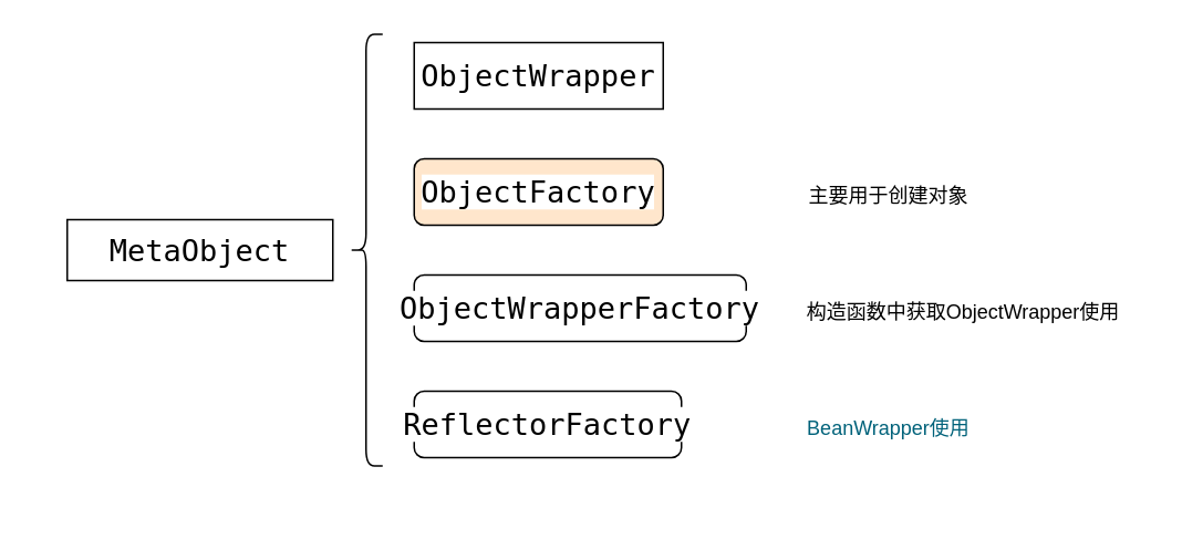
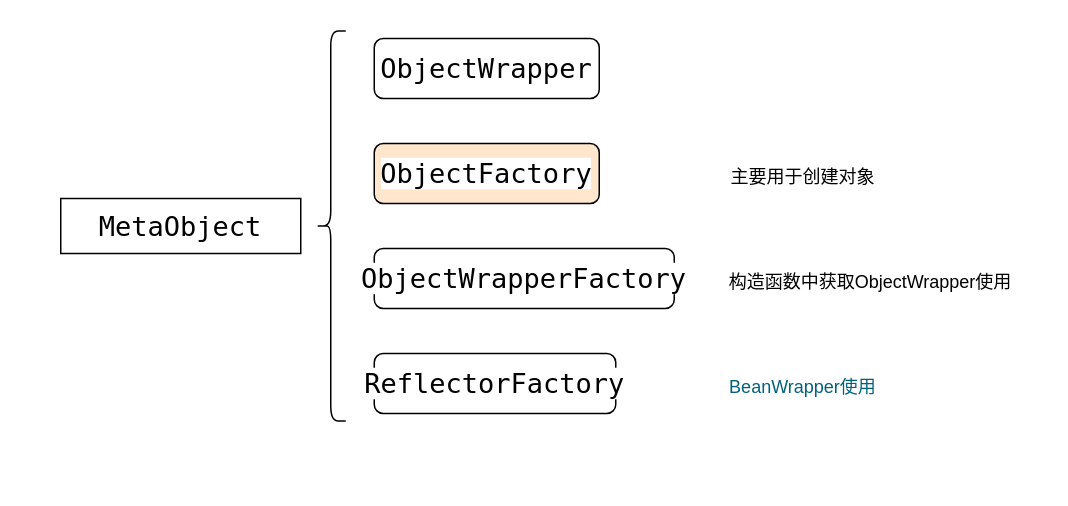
  <mxCell id="0" />
  <mxCell id="1" parent="0" />
  <mxCell id="2" value="" style="group" parent="1" vertex="1" connectable="0"><mxGeometry x="20" y="55" width="210" height="260" as="geometry" /></mxCell>
  <mxCell id="3" value="&lt;pre style=&quot;background-color:#ffffff;color:#080808;font-family:'JetBrains Mono',monospace;font-size:13.5pt;&quot;&gt;&lt;pre style=&quot;font-family: &amp;quot;JetBrains Mono&amp;quot;, monospace; font-size: 13.5pt;&quot;&gt;&lt;span style=&quot;color:#000000;&quot;&gt;MetaObject&lt;/span&gt;&lt;/pre&gt;&lt;/pre&gt;" style="whiteSpace=wrap;html=1;fontSize=12;glass=0;strokeWidth=1;shadow=0;rounded=0;" parent="2" vertex="1"><mxGeometry x="20" y="76.67" width="160" height="36.67" as="geometry" /></mxCell>
  <mxCell id="4" value="" style="shape=curlyBracket;whiteSpace=wrap;html=1;rounded=1;" parent="2" vertex="1"><mxGeometry x="190" y="-34.99" width="20" height="260" as="geometry" /></mxCell>
- <mxCell id="5" value="&lt;pre style=&quot;background-color:#ffffff;color:#080808;font-family:'JetBrains Mono',monospace;font-size:13.5pt;&quot;&gt;&lt;span style=&quot;color:#000000;&quot;&gt;ObjectWrapper&lt;/span&gt;&lt;/pre&gt;" style="whiteSpace=wrap;html=1;rounded=0;" parent="1" vertex="1"><mxGeometry x="249" y="25" width="150" height="40" as="geometry" /></mxCell>
+ <mxCell id="5" value="&lt;pre style=&quot;background-color:#ffffff;color:#080808;font-family:'JetBrains Mono',monospace;font-size:13.5pt;&quot;&gt;&lt;span style=&quot;color:#000000;&quot;&gt;ObjectWrapper&lt;/span&gt;&lt;/pre&gt;" style="rounded=1;whiteSpace=wrap;html=1;" parent="1" vertex="1"><mxGeometry x="249" y="25" width="150" height="40" as="geometry" /></mxCell>
  <mxCell id="6" value="&lt;pre style=&quot;background-color:#ffffff;color:#080808;font-family:'JetBrains Mono',monospace;font-size:13.5pt;&quot;&gt;&lt;pre style=&quot;font-family: &amp;quot;JetBrains Mono&amp;quot;, monospace; font-size: 13.5pt;&quot;&gt;&lt;span style=&quot;color:#000000;&quot;&gt;ObjectFactory&lt;/span&gt;&lt;/pre&gt;&lt;/pre&gt;" style="rounded=1;whiteSpace=wrap;html=1;fillColor=#ffe6cc;" parent="1" vertex="1"><mxGeometry x="249" y="95" width="150" height="40" as="geometry" /></mxCell>
  <mxCell id="7" value="&lt;pre style=&quot;background-color:#ffffff;color:#080808;font-family:'JetBrains Mono',monospace;font-size:13.5pt;&quot;&gt;&lt;pre style=&quot;font-family: &amp;quot;JetBrains Mono&amp;quot;, monospace; font-size: 13.5pt;&quot;&gt;&lt;span style=&quot;color:#000000;&quot;&gt;ObjectWrapperFactory&lt;/span&gt;&lt;/pre&gt;&lt;/pre&gt;" style="rounded=1;whiteSpace=wrap;html=1;" parent="1" vertex="1"><mxGeometry x="249" y="165" width="200" height="40" as="geometry" /></mxCell>
  <mxCell id="8" value="&lt;pre style=&quot;background-color:#ffffff;color:#080808;font-family:'JetBrains Mono',monospace;font-size:13.5pt;&quot;&gt;&lt;pre style=&quot;font-family: &amp;quot;JetBrains Mono&amp;quot;, monospace; font-size: 13.5pt;&quot;&gt;&lt;span style=&quot;color:#000000;&quot;&gt;ReflectorFactory&lt;/span&gt;&lt;/pre&gt;&lt;/pre&gt;" style="rounded=1;whiteSpace=wrap;html=1;" parent="1" vertex="1"><mxGeometry x="249" y="235" width="161" height="40" as="geometry" /></mxCell>
  <mxCell id="9" value="构造函数中获取ObjectWrapper使用" style="text;html=1;strokeColor=none;fillColor=none;align=center;verticalAlign=middle;whiteSpace=wrap;rounded=0;" parent="1" vertex="1"><mxGeometry x="470" y="170" width="220" height="35" as="geometry" /></mxCell>
  <mxCell id="10" value="主要用于创建对象" style="text;html=1;strokeColor=none;fillColor=none;align=center;verticalAlign=middle;whiteSpace=wrap;rounded=0;" parent="1" vertex="1"><mxGeometry x="470" y="100" width="130" height="35" as="geometry" /></mxCell>
  <mxCell id="11" value="&lt;font color=&quot;#00627a&quot;&gt;BeanWrapper使用&lt;/font&gt;" style="text;html=1;strokeColor=none;fillColor=none;align=center;verticalAlign=middle;whiteSpace=wrap;rounded=0;" vertex="1" parent="1"><mxGeometry x="470" y="240" width="130" height="35" as="geometry" /></mxCell>
